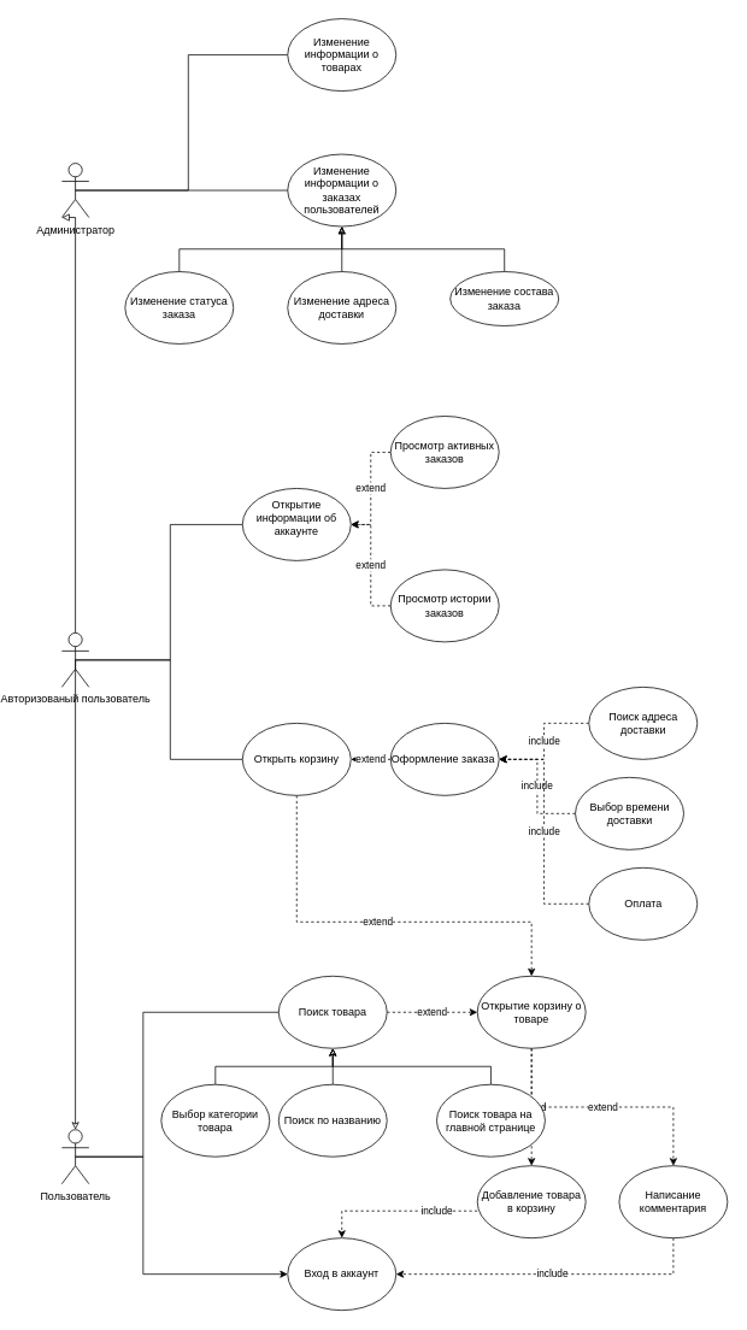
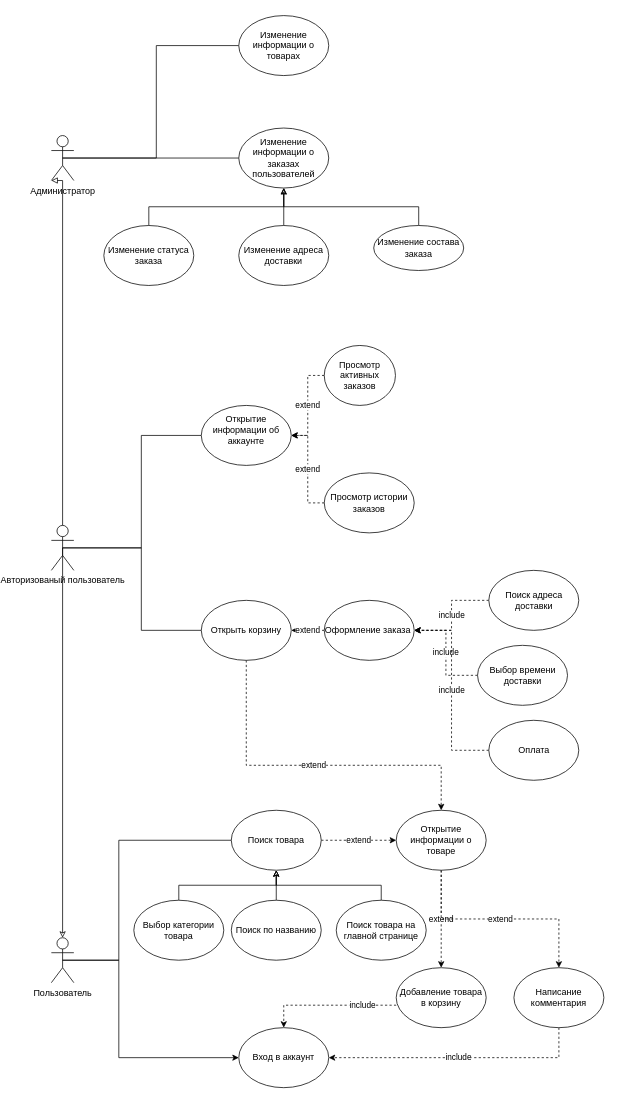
  <mxCell id="0" />
  <mxCell id="1" parent="0" />
  <mxCell id="2" style="edgeStyle=orthogonalEdgeStyle;rounded=0;orthogonalLoop=1;jettySize=auto;html=1;exitX=0.5;exitY=0.5;exitDx=0;exitDy=0;exitPerimeter=0;entryX=0;entryY=0.5;entryDx=0;entryDy=0;endArrow=none;endFill=0;" parent="1" source="4" target="6" edge="1"><mxGeometry relative="1" as="geometry"><Array as="points"><mxPoint x="110" y="1280" /><mxPoint x="110" y="1120" /></Array></mxGeometry></mxCell>
  <mxCell id="3" style="edgeStyle=orthogonalEdgeStyle;rounded=0;orthogonalLoop=1;jettySize=auto;html=1;exitX=0.5;exitY=0.5;exitDx=0;exitDy=0;exitPerimeter=0;entryX=0;entryY=0.5;entryDx=0;entryDy=0;" parent="1" source="4" target="12" edge="1"><mxGeometry relative="1" as="geometry"><Array as="points"><mxPoint x="110" y="1280" /><mxPoint x="110" y="1410" /></Array></mxGeometry></mxCell>
  <mxCell id="4" value="Пользователь&lt;div&gt;&lt;br&gt;&lt;/div&gt;" style="shape=umlActor;verticalLabelPosition=bottom;verticalAlign=top;html=1;outlineConnect=0;" parent="1" vertex="1"><mxGeometry x="20" y="1250" width="30" height="60" as="geometry" /></mxCell>
  <mxCell id="5" value="extend" style="edgeStyle=orthogonalEdgeStyle;rounded=0;orthogonalLoop=1;jettySize=auto;html=1;exitX=1;exitY=0.5;exitDx=0;exitDy=0;entryX=0;entryY=0.5;entryDx=0;entryDy=0;dashed=1;" parent="1" source="6" target="11" edge="1"><mxGeometry relative="1" as="geometry" /></mxCell>
  <mxCell id="6" value="Поиск товара" style="ellipse;whiteSpace=wrap;html=1;" parent="1" vertex="1"><mxGeometry x="260" y="1080" width="120" height="80" as="geometry" /></mxCell>
  <mxCell id="7" style="edgeStyle=orthogonalEdgeStyle;rounded=0;orthogonalLoop=1;jettySize=auto;html=1;exitX=0.5;exitY=0;exitDx=0;exitDy=0;entryX=0.5;entryY=1;entryDx=0;entryDy=0;endArrow=classic;endFill=0;" parent="1" source="8" target="6" edge="1"><mxGeometry relative="1" as="geometry" /></mxCell>
  <mxCell id="8" value="Выбор категории товара" style="ellipse;whiteSpace=wrap;html=1;" parent="1" vertex="1"><mxGeometry x="130" y="1200" width="120" height="80" as="geometry" /></mxCell>
  <mxCell id="9" value="extend" style="edgeStyle=orthogonalEdgeStyle;rounded=0;orthogonalLoop=1;jettySize=auto;html=1;exitX=0.5;exitY=1;exitDx=0;exitDy=0;entryX=0.5;entryY=0;entryDx=0;entryDy=0;dashed=1;" parent="1" source="11" target="14" edge="1"><mxGeometry relative="1" as="geometry" /></mxCell>
  <mxCell id="10" value="extend" style="edgeStyle=orthogonalEdgeStyle;rounded=0;orthogonalLoop=1;jettySize=auto;html=1;exitX=0.5;exitY=1;exitDx=0;exitDy=0;entryX=0.5;entryY=0;entryDx=0;entryDy=0;dashed=1;" parent="1" source="11" target="22" edge="1"><mxGeometry relative="1" as="geometry" /></mxCell>
- <mxCell id="11" value="Открытие корзину о товаре" style="ellipse;whiteSpace=wrap;html=1;" parent="1" vertex="1"><mxGeometry x="480" y="1080" width="120" height="80" as="geometry" /></mxCell>
+ <mxCell id="11" value="Открытие информации о товаре" style="ellipse;whiteSpace=wrap;html=1;" parent="1" vertex="1"><mxGeometry x="480" y="1080" width="120" height="80" as="geometry" /></mxCell>
  <mxCell id="12" value="Вход в аккаунт" style="ellipse;whiteSpace=wrap;html=1;" parent="1" vertex="1"><mxGeometry x="270" y="1370" width="120" height="80" as="geometry" /></mxCell>
  <mxCell id="13" value="include" style="edgeStyle=orthogonalEdgeStyle;rounded=0;orthogonalLoop=1;jettySize=auto;html=1;exitX=0.5;exitY=1;exitDx=0;exitDy=0;entryX=0.5;entryY=0;entryDx=0;entryDy=0;dashed=1;" parent="1" source="14" target="12" edge="1"><mxGeometry relative="1" as="geometry"><Array as="points"><mxPoint x="540" y="1340" /><mxPoint x="330" y="1340" /></Array></mxGeometry></mxCell>
  <mxCell id="14" value="Добавление товара в корзину" style="ellipse;whiteSpace=wrap;html=1;" parent="1" vertex="1"><mxGeometry x="480" y="1290" width="120" height="80" as="geometry" /></mxCell>
  <mxCell id="15" value="extend" style="edgeStyle=orthogonalEdgeStyle;rounded=0;orthogonalLoop=1;jettySize=auto;html=1;exitX=0;exitY=0.5;exitDx=0;exitDy=0;entryX=1;entryY=0.5;entryDx=0;entryDy=0;dashed=1;" parent="1" source="16" target="34" edge="1"><mxGeometry relative="1" as="geometry"><Array as="points"><mxPoint x="350" y="840" /><mxPoint x="350" y="840" /></Array></mxGeometry></mxCell>
  <mxCell id="16" value="Оформление заказа&amp;nbsp;" style="ellipse;whiteSpace=wrap;html=1;" parent="1" vertex="1"><mxGeometry x="384" y="800" width="120" height="80" as="geometry" /></mxCell>
  <mxCell id="17" style="edgeStyle=orthogonalEdgeStyle;rounded=0;orthogonalLoop=1;jettySize=auto;html=1;exitX=0.5;exitY=0;exitDx=0;exitDy=0;entryX=0.5;entryY=1;entryDx=0;entryDy=0;endArrow=classic;endFill=0;" parent="1" source="18" target="6" edge="1"><mxGeometry relative="1" as="geometry" /></mxCell>
  <mxCell id="18" value="Поиск по названию" style="ellipse;whiteSpace=wrap;html=1;" parent="1" vertex="1"><mxGeometry x="260" y="1200" width="120" height="80" as="geometry" /></mxCell>
  <mxCell id="19" style="edgeStyle=orthogonalEdgeStyle;rounded=0;orthogonalLoop=1;jettySize=auto;html=1;exitX=0.5;exitY=0;exitDx=0;exitDy=0;entryX=0.5;entryY=1;entryDx=0;entryDy=0;endArrow=classic;endFill=0;" parent="1" source="20" target="6" edge="1"><mxGeometry relative="1" as="geometry" /></mxCell>
- <mxCell id="20" value="Поиск товара на главной странице" style="ellipse;whiteSpace=wrap;html=1;" parent="1" vertex="1"><mxGeometry x="435" y="1200" width="120" height="80" as="geometry" /></mxCell>
+ <mxCell id="20" value="Поиск товара на главной странице" style="ellipse;whiteSpace=wrap;html=1;" parent="1" vertex="1"><mxGeometry x="400" y="1200" width="120" height="80" as="geometry" /></mxCell>
  <mxCell id="21" value="include" style="edgeStyle=orthogonalEdgeStyle;rounded=0;orthogonalLoop=1;jettySize=auto;html=1;exitX=0.5;exitY=1;exitDx=0;exitDy=0;entryX=1;entryY=0.5;entryDx=0;entryDy=0;dashed=1;" parent="1" source="22" target="12" edge="1"><mxGeometry relative="1" as="geometry" /></mxCell>
  <mxCell id="22" value="Написание комментария" style="ellipse;whiteSpace=wrap;html=1;" parent="1" vertex="1"><mxGeometry x="637" y="1290" width="120" height="80" as="geometry" /></mxCell>
  <mxCell id="23" value="include" style="edgeStyle=orthogonalEdgeStyle;rounded=0;orthogonalLoop=1;jettySize=auto;html=1;exitX=0;exitY=0.5;exitDx=0;exitDy=0;entryX=1;entryY=0.5;entryDx=0;entryDy=0;dashed=1;" parent="1" source="24" target="16" edge="1"><mxGeometry relative="1" as="geometry" /></mxCell>
  <mxCell id="24" value="Поиск адреса доставки" style="ellipse;whiteSpace=wrap;html=1;" parent="1" vertex="1"><mxGeometry x="603.5" y="760" width="120" height="80" as="geometry" /></mxCell>
  <mxCell id="25" value="include" style="edgeStyle=orthogonalEdgeStyle;rounded=0;orthogonalLoop=1;jettySize=auto;html=1;exitX=0;exitY=0.5;exitDx=0;exitDy=0;entryX=1;entryY=0.5;entryDx=0;entryDy=0;dashed=1;" parent="1" source="26" target="16" edge="1"><mxGeometry relative="1" as="geometry" /></mxCell>
  <mxCell id="26" value="Выбор времени доставки" style="ellipse;whiteSpace=wrap;html=1;" parent="1" vertex="1"><mxGeometry x="588.5" y="860" width="120" height="80" as="geometry" /></mxCell>
  <mxCell id="27" style="edgeStyle=orthogonalEdgeStyle;rounded=0;orthogonalLoop=1;jettySize=auto;html=1;endArrow=classic;endFill=0;exitX=0.5;exitY=0.5;exitDx=0;exitDy=0;exitPerimeter=0;" parent="1" source="30" target="4" edge="1"><mxGeometry relative="1" as="geometry"><mxPoint x="30" y="810" as="sourcePoint" /></mxGeometry></mxCell>
  <mxCell id="28" style="edgeStyle=orthogonalEdgeStyle;rounded=0;orthogonalLoop=1;jettySize=auto;html=1;exitX=0.5;exitY=0.5;exitDx=0;exitDy=0;exitPerimeter=0;entryX=0;entryY=0.5;entryDx=0;entryDy=0;endArrow=none;endFill=0;" parent="1" source="30" target="34" edge="1"><mxGeometry relative="1" as="geometry"><Array as="points"><mxPoint x="140" y="730" /><mxPoint x="140" y="840" /></Array></mxGeometry></mxCell>
  <mxCell id="29" style="edgeStyle=orthogonalEdgeStyle;rounded=0;orthogonalLoop=1;jettySize=auto;html=1;exitX=0.5;exitY=0.5;exitDx=0;exitDy=0;exitPerimeter=0;entryX=0;entryY=0.5;entryDx=0;entryDy=0;endArrow=none;endFill=0;" parent="1" source="30" target="39" edge="1"><mxGeometry relative="1" as="geometry"><Array as="points"><mxPoint x="140" y="730" /><mxPoint x="140" y="580" /></Array></mxGeometry></mxCell>
  <mxCell id="30" value="Авторизованый пользователь&lt;div&gt;&lt;br&gt;&lt;/div&gt;" style="shape=umlActor;verticalLabelPosition=bottom;verticalAlign=top;html=1;outlineConnect=0;" parent="1" vertex="1"><mxGeometry x="20" y="700" width="30" height="60" as="geometry" /></mxCell>
  <mxCell id="31" value="include" style="edgeStyle=orthogonalEdgeStyle;rounded=0;orthogonalLoop=1;jettySize=auto;html=1;exitX=0;exitY=0.5;exitDx=0;exitDy=0;entryX=1;entryY=0.5;entryDx=0;entryDy=0;dashed=1;" parent="1" source="32" target="16" edge="1"><mxGeometry relative="1" as="geometry" /></mxCell>
  <mxCell id="32" value="Оплата" style="ellipse;whiteSpace=wrap;html=1;" parent="1" vertex="1"><mxGeometry x="603.5" y="960" width="120" height="80" as="geometry" /></mxCell>
  <mxCell id="33" value="extend" style="edgeStyle=orthogonalEdgeStyle;rounded=0;orthogonalLoop=1;jettySize=auto;html=1;exitX=0.5;exitY=1;exitDx=0;exitDy=0;entryX=0.5;entryY=0;entryDx=0;entryDy=0;dashed=1;" parent="1" source="34" target="11" edge="1"><mxGeometry relative="1" as="geometry"><Array as="points"><mxPoint x="280" y="1020" /><mxPoint x="540" y="1020" /></Array></mxGeometry></mxCell>
  <mxCell id="34" value="Открыть корзину" style="ellipse;whiteSpace=wrap;html=1;" parent="1" vertex="1"><mxGeometry x="220" y="800" width="120" height="80" as="geometry" /></mxCell>
  <mxCell id="35" value="extend" style="edgeStyle=orthogonalEdgeStyle;rounded=0;orthogonalLoop=1;jettySize=auto;html=1;exitX=0;exitY=0.5;exitDx=0;exitDy=0;entryX=1;entryY=0.5;entryDx=0;entryDy=0;dashed=1;" parent="1" source="36" target="39" edge="1"><mxGeometry relative="1" as="geometry" /></mxCell>
  <mxCell id="36" value="Просмотр истории заказов" style="ellipse;whiteSpace=wrap;html=1;" parent="1" vertex="1"><mxGeometry x="384" y="630" width="120" height="80" as="geometry" /></mxCell>
  <mxCell id="37" value="extend" style="edgeStyle=orthogonalEdgeStyle;rounded=0;orthogonalLoop=1;jettySize=auto;html=1;exitX=0;exitY=0.5;exitDx=0;exitDy=0;entryX=1;entryY=0.5;entryDx=0;entryDy=0;dashed=1;" parent="1" source="38" target="39" edge="1"><mxGeometry relative="1" as="geometry" /></mxCell>
- <mxCell id="38" value="Просмотр активных заказов" style="ellipse;whiteSpace=wrap;html=1;" parent="1" vertex="1"><mxGeometry x="384" y="460" width="120" height="80" as="geometry" /></mxCell>
+ <mxCell id="38" value="Просмотр активных заказов" style="ellipse;whiteSpace=wrap;html=1;" parent="1" vertex="1"><mxGeometry x="384" y="460" width="95" height="80" as="geometry" /></mxCell>
  <mxCell id="39" value="Открытие информации об аккаунте&lt;div&gt;&lt;br&gt;&lt;/div&gt;" style="ellipse;whiteSpace=wrap;html=1;" parent="1" vertex="1"><mxGeometry x="220" y="540" width="120" height="80" as="geometry" /></mxCell>
  <mxCell id="40" style="edgeStyle=orthogonalEdgeStyle;rounded=0;orthogonalLoop=1;jettySize=auto;html=1;exitX=0.5;exitY=0.5;exitDx=0;exitDy=0;exitPerimeter=0;entryX=0;entryY=0.5;entryDx=0;entryDy=0;endArrow=none;endFill=0;" edge="1" parent="1" source="42" target="44"><mxGeometry relative="1" as="geometry" /></mxCell>
  <mxCell id="41" style="edgeStyle=orthogonalEdgeStyle;rounded=0;orthogonalLoop=1;jettySize=auto;html=1;exitX=0.5;exitY=0.5;exitDx=0;exitDy=0;exitPerimeter=0;entryX=0;entryY=0.5;entryDx=0;entryDy=0;endArrow=none;endFill=0;" edge="1" parent="1" source="42" target="43"><mxGeometry relative="1" as="geometry" /></mxCell>
  <mxCell id="42" value="Администратор&lt;div&gt;&lt;br&gt;&lt;/div&gt;" style="shape=umlActor;verticalLabelPosition=bottom;verticalAlign=top;html=1;outlineConnect=0;" vertex="1" parent="1"><mxGeometry x="20" y="180" width="30" height="60" as="geometry" /></mxCell>
  <mxCell id="43" value="Изменение информации о товарах" style="ellipse;whiteSpace=wrap;html=1;" vertex="1" parent="1"><mxGeometry x="270" y="20" width="120" height="80" as="geometry" /></mxCell>
  <mxCell id="44" value="Изменение информации о заказах пользователей" style="ellipse;whiteSpace=wrap;html=1;" vertex="1" parent="1"><mxGeometry x="270" y="170" width="120" height="80" as="geometry" /></mxCell>
  <mxCell id="45" style="edgeStyle=orthogonalEdgeStyle;rounded=0;orthogonalLoop=1;jettySize=auto;html=1;exitX=0.5;exitY=0;exitDx=0;exitDy=0;entryX=0.5;entryY=1;entryDx=0;entryDy=0;endArrow=classic;endFill=0;" edge="1" parent="1" source="46" target="44"><mxGeometry relative="1" as="geometry" /></mxCell>
  <mxCell id="46" value="Изменение статуса заказа" style="ellipse;whiteSpace=wrap;html=1;" vertex="1" parent="1"><mxGeometry x="90" y="300" width="120" height="80" as="geometry" /></mxCell>
  <mxCell id="47" style="edgeStyle=orthogonalEdgeStyle;rounded=0;orthogonalLoop=1;jettySize=auto;html=1;exitX=0.5;exitY=0;exitDx=0;exitDy=0;entryX=0.5;entryY=1;entryDx=0;entryDy=0;endArrow=classic;endFill=0;" edge="1" parent="1" source="48" target="44"><mxGeometry relative="1" as="geometry" /></mxCell>
  <mxCell id="48" value="Изменение адреса доставки" style="ellipse;whiteSpace=wrap;html=1;" vertex="1" parent="1"><mxGeometry x="270" y="300" width="120" height="80" as="geometry" /></mxCell>
  <mxCell id="49" style="edgeStyle=orthogonalEdgeStyle;rounded=0;orthogonalLoop=1;jettySize=auto;html=1;exitX=0.5;exitY=0;exitDx=0;exitDy=0;entryX=0.5;entryY=1;entryDx=0;entryDy=0;endArrow=blockThin;endFill=0;" edge="1" parent="1" source="50" target="44"><mxGeometry relative="1" as="geometry" /></mxCell>
  <mxCell id="50" value="Изменение состава заказа" style="ellipse;whiteSpace=wrap;html=1;" vertex="1" parent="1"><mxGeometry x="450" y="300" width="120" height="60" as="geometry" /></mxCell>
  <mxCell id="51" style="edgeStyle=orthogonalEdgeStyle;rounded=0;orthogonalLoop=1;jettySize=auto;html=1;exitX=0.5;exitY=0;exitDx=0;exitDy=0;exitPerimeter=0;entryX=0;entryY=1;entryDx=0;entryDy=0;entryPerimeter=0;endArrow=block;endFill=0;" edge="1" parent="1" source="30" target="42"><mxGeometry relative="1" as="geometry"><Array as="points"><mxPoint x="35" y="240" /></Array></mxGeometry></mxCell>
